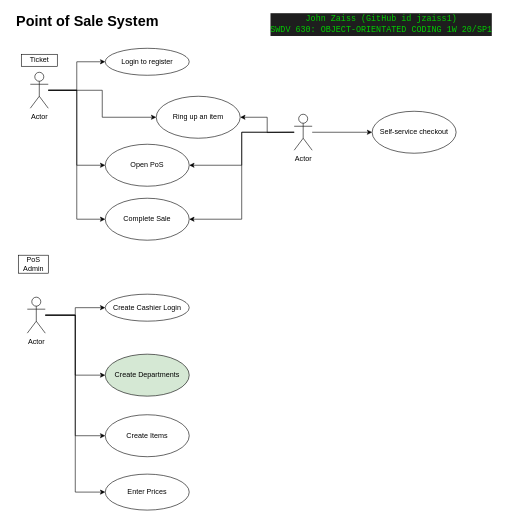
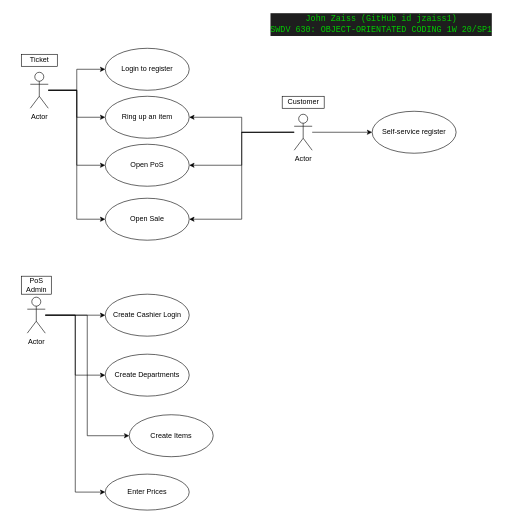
  <mxCell id="0" />
  <mxCell id="1" parent="0" />
  <mxCell id="2" style="edgeStyle=orthogonalEdgeStyle;rounded=0;orthogonalLoop=1;jettySize=auto;html=1;entryX=0;entryY=0.5;entryDx=0;entryDy=0;fontSize=12;" parent="1" source="6" target="10" edge="1"><mxGeometry relative="1" as="geometry" /></mxCell>
  <mxCell id="3" style="edgeStyle=orthogonalEdgeStyle;rounded=0;orthogonalLoop=1;jettySize=auto;html=1;entryX=0;entryY=0.5;entryDx=0;entryDy=0;fontSize=12;" parent="1" source="6" target="19" edge="1"><mxGeometry relative="1" as="geometry" /></mxCell>
  <mxCell id="4" style="edgeStyle=orthogonalEdgeStyle;rounded=0;orthogonalLoop=1;jettySize=auto;html=1;entryX=0;entryY=0.5;entryDx=0;entryDy=0;fontSize=12;" parent="1" source="6" target="18" edge="1"><mxGeometry relative="1" as="geometry" /></mxCell>
  <mxCell id="5" style="edgeStyle=orthogonalEdgeStyle;rounded=0;orthogonalLoop=1;jettySize=auto;html=1;entryX=0;entryY=0.5;entryDx=0;entryDy=0;fontSize=12;" parent="1" source="6" target="20" edge="1"><mxGeometry relative="1" as="geometry" /></mxCell>
  <mxCell id="6" value="Actor" style="shape=umlActor;verticalLabelPosition=bottom;labelBackgroundColor=#ffffff;verticalAlign=top;html=1;outlineConnect=0;" parent="1" vertex="1"><mxGeometry x="50" y="120" width="30" height="60" as="geometry" /></mxCell>
  <mxCell id="7" value="Ticket" style="text;html=1;align=center;verticalAlign=middle;resizable=0;points=[];autosize=1;strokeColor=#000000;" parent="1" vertex="1"><mxGeometry x="35" y="90" width="60" height="20" as="geometry" /></mxCell>
- <mxCell id="8" value="&lt;div style=&quot;font-size: 24px;&quot;&gt;Point of Sale System&lt;/div&gt;" style="text;html=1;align=center;verticalAlign=middle;resizable=0;points=[];autosize=1;fontSize=24;fontStyle=1" parent="1" vertex="1"><mxGeometry x="20" y="20" width="250" height="30" as="geometry" /></mxCell>
  <mxCell id="9" value="&lt;div style=&quot;background-color: rgb(30 , 30 , 30) ; font-family: &amp;#34;consolas&amp;#34; , &amp;#34;courier new&amp;#34; , monospace ; font-weight: normal ; font-size: 14px ; line-height: 19px ; white-space: pre&quot;&gt;&lt;div&gt;&lt;font color=&quot;#00CC00&quot;&gt;John&amp;nbsp;Zaiss&amp;nbsp;(GitHub&amp;nbsp;id&amp;nbsp;jzaiss1)&lt;/font&gt;&lt;/div&gt;&lt;div&gt;&lt;font color=&quot;#00CC00&quot;&gt;SWDV&amp;nbsp;630:&amp;nbsp;OBJECT-ORIENTATED&amp;nbsp;CODING&amp;nbsp;1W&amp;nbsp;20/SP1&lt;/font&gt;&lt;/div&gt;&lt;/div&gt;" style="text;html=1;align=center;verticalAlign=middle;resizable=0;points=[];autosize=1;fontSize=24;" parent="1" vertex="1"><mxGeometry x="450" y="20" width="370" height="40" as="geometry" /></mxCell>
- <mxCell id="10" value="Login to register" style="ellipse;whiteSpace=wrap;html=1;strokeColor=#000000;fontSize=12;" parent="1" vertex="1"><mxGeometry x="175" y="80" width="140" height="45" as="geometry" /></mxCell>
+ <mxCell id="10" value="Login to register" style="ellipse;whiteSpace=wrap;html=1;strokeColor=#000000;fontSize=12;" parent="1" vertex="1"><mxGeometry x="175" y="80" width="140" height="70" as="geometry" /></mxCell>
  <mxCell id="11" style="edgeStyle=orthogonalEdgeStyle;rounded=0;orthogonalLoop=1;jettySize=auto;html=1;fontSize=24;" parent="1" source="15" target="17" edge="1"><mxGeometry relative="1" as="geometry" /></mxCell>
  <mxCell id="12" style="edgeStyle=orthogonalEdgeStyle;rounded=0;orthogonalLoop=1;jettySize=auto;html=1;entryX=0;entryY=0.5;entryDx=0;entryDy=0;fontSize=12;" parent="1" source="15" target="28" edge="1"><mxGeometry relative="1" as="geometry" /></mxCell>
  <mxCell id="13" style="edgeStyle=orthogonalEdgeStyle;rounded=0;orthogonalLoop=1;jettySize=auto;html=1;entryX=0;entryY=0.5;entryDx=0;entryDy=0;fontSize=12;" parent="1" source="15" target="29" edge="1"><mxGeometry relative="1" as="geometry" /></mxCell>
  <mxCell id="14" style="edgeStyle=orthogonalEdgeStyle;rounded=0;orthogonalLoop=1;jettySize=auto;html=1;entryX=0;entryY=0.5;entryDx=0;entryDy=0;fontSize=12;" parent="1" source="15" target="30" edge="1"><mxGeometry relative="1" as="geometry" /></mxCell>
  <mxCell id="15" value="Actor" style="shape=umlActor;verticalLabelPosition=bottom;labelBackgroundColor=#ffffff;verticalAlign=top;html=1;outlineConnect=0;" parent="1" vertex="1"><mxGeometry x="45" y="495" width="30" height="60" as="geometry" /></mxCell>
- <mxCell id="16" value="&lt;div&gt;PoS&lt;/div&gt;&lt;div&gt;Admin&lt;/div&gt;" style="text;html=1;align=center;verticalAlign=middle;resizable=0;points=[];autosize=1;strokeColor=#000000;" parent="1" vertex="1"><mxGeometry x="30" y="425" width="50" height="30" as="geometry" /></mxCell>
- <mxCell id="17" value="Create Cashier Login" style="ellipse;whiteSpace=wrap;html=1;strokeColor=#000000;fontSize=12;" parent="1" vertex="1"><mxGeometry x="175" y="490" width="140" height="45" as="geometry" /></mxCell>
+ <mxCell id="16" value="&lt;div&gt;PoS&lt;/div&gt;&lt;div&gt;Admin&lt;/div&gt;" style="text;html=1;align=center;verticalAlign=middle;resizable=0;points=[];autosize=1;strokeColor=#000000;" parent="1" vertex="1"><mxGeometry x="35" y="460" width="50" height="30" as="geometry" /></mxCell>
+ <mxCell id="17" value="Create Cashier Login" style="ellipse;whiteSpace=wrap;html=1;strokeColor=#000000;fontSize=12;" parent="1" vertex="1"><mxGeometry x="175" y="490" width="140" height="70" as="geometry" /></mxCell>
  <mxCell id="18" value="&lt;div&gt;Open PoS&lt;/div&gt;" style="ellipse;whiteSpace=wrap;html=1;strokeColor=#000000;fontSize=12;" parent="1" vertex="1"><mxGeometry x="175" y="240" width="140" height="70" as="geometry" /></mxCell>
- <mxCell id="19" value="Ring up an item" style="ellipse;whiteSpace=wrap;html=1;strokeColor=#000000;fontSize=12;" parent="1" vertex="1"><mxGeometry x="260" y="160" width="140" height="70" as="geometry" /></mxCell>
- <mxCell id="20" value="Complete Sale" style="ellipse;whiteSpace=wrap;html=1;strokeColor=#000000;fontSize=12;" parent="1" vertex="1"><mxGeometry x="175" y="330" width="140" height="70" as="geometry" /></mxCell>
+ <mxCell id="19" value="Ring up an item" style="ellipse;whiteSpace=wrap;html=1;strokeColor=#000000;fontSize=12;" parent="1" vertex="1"><mxGeometry x="175" y="160" width="140" height="70" as="geometry" /></mxCell>
+ <mxCell id="20" value="Open Sale" style="ellipse;whiteSpace=wrap;html=1;strokeColor=#000000;fontSize=12;" parent="1" vertex="1"><mxGeometry x="175" y="330" width="140" height="70" as="geometry" /></mxCell>
  <mxCell id="21" style="edgeStyle=orthogonalEdgeStyle;rounded=0;orthogonalLoop=1;jettySize=auto;html=1;fontSize=24;" parent="1" source="25" target="27" edge="1"><mxGeometry relative="1" as="geometry" /></mxCell>
  <mxCell id="22" style="edgeStyle=orthogonalEdgeStyle;rounded=0;orthogonalLoop=1;jettySize=auto;html=1;entryX=1;entryY=0.5;entryDx=0;entryDy=0;fontSize=12;" parent="1" target="19" edge="1"><mxGeometry relative="1" as="geometry"><mxPoint x="490" y="220" as="sourcePoint" /></mxGeometry></mxCell>
  <mxCell id="23" style="edgeStyle=orthogonalEdgeStyle;rounded=0;orthogonalLoop=1;jettySize=auto;html=1;entryX=1;entryY=0.5;entryDx=0;entryDy=0;fontSize=12;" parent="1" source="25" target="18" edge="1"><mxGeometry relative="1" as="geometry" /></mxCell>
  <mxCell id="24" style="edgeStyle=orthogonalEdgeStyle;rounded=0;orthogonalLoop=1;jettySize=auto;html=1;entryX=1;entryY=0.5;entryDx=0;entryDy=0;fontSize=12;" parent="1" source="25" target="20" edge="1"><mxGeometry relative="1" as="geometry" /></mxCell>
  <mxCell id="25" value="Actor" style="shape=umlActor;verticalLabelPosition=bottom;labelBackgroundColor=#ffffff;verticalAlign=top;html=1;outlineConnect=0;" parent="1" vertex="1"><mxGeometry x="490" y="190" width="30" height="60" as="geometry" /></mxCell>
- <mxCell id="27" value="&lt;div&gt;Self-service checkout&lt;/div&gt;" style="ellipse;whiteSpace=wrap;html=1;strokeColor=#000000;fontSize=12;" parent="1" vertex="1"><mxGeometry x="620" y="185" width="140" height="70" as="geometry" /></mxCell>
- <mxCell id="28" value="Create Departments" style="ellipse;whiteSpace=wrap;html=1;strokeColor=#000000;fontSize=12;fillColor=#d5e8d4;" parent="1" vertex="1"><mxGeometry x="175" y="590" width="140" height="70" as="geometry" /></mxCell>
- <mxCell id="29" value="Create Items" style="ellipse;whiteSpace=wrap;html=1;strokeColor=#000000;fontSize=12;" parent="1" vertex="1"><mxGeometry x="175" y="691" width="140" height="70" as="geometry" /></mxCell>
+ <mxCell id="26" value="Customer" style="text;html=1;align=center;verticalAlign=middle;resizable=0;points=[];autosize=1;strokeColor=#000000;" parent="1" vertex="1"><mxGeometry x="470" y="160" width="70" height="20" as="geometry" /></mxCell>
+ <mxCell id="27" value="&lt;div&gt;Self-service register&lt;/div&gt;" style="ellipse;whiteSpace=wrap;html=1;strokeColor=#000000;fontSize=12;" parent="1" vertex="1"><mxGeometry x="620" y="185" width="140" height="70" as="geometry" /></mxCell>
+ <mxCell id="28" value="Create Departments" style="ellipse;whiteSpace=wrap;html=1;strokeColor=#000000;fontSize=12;" parent="1" vertex="1"><mxGeometry x="175" y="590" width="140" height="70" as="geometry" /></mxCell>
+ <mxCell id="29" value="Create Items" style="ellipse;whiteSpace=wrap;html=1;strokeColor=#000000;fontSize=12;" parent="1" vertex="1"><mxGeometry x="215" y="691" width="140" height="70" as="geometry" /></mxCell>
  <mxCell id="30" value="Enter Prices" style="ellipse;whiteSpace=wrap;html=1;strokeColor=#000000;fontSize=12;" parent="1" vertex="1"><mxGeometry x="175" y="790" width="140" height="60" as="geometry" /></mxCell>
